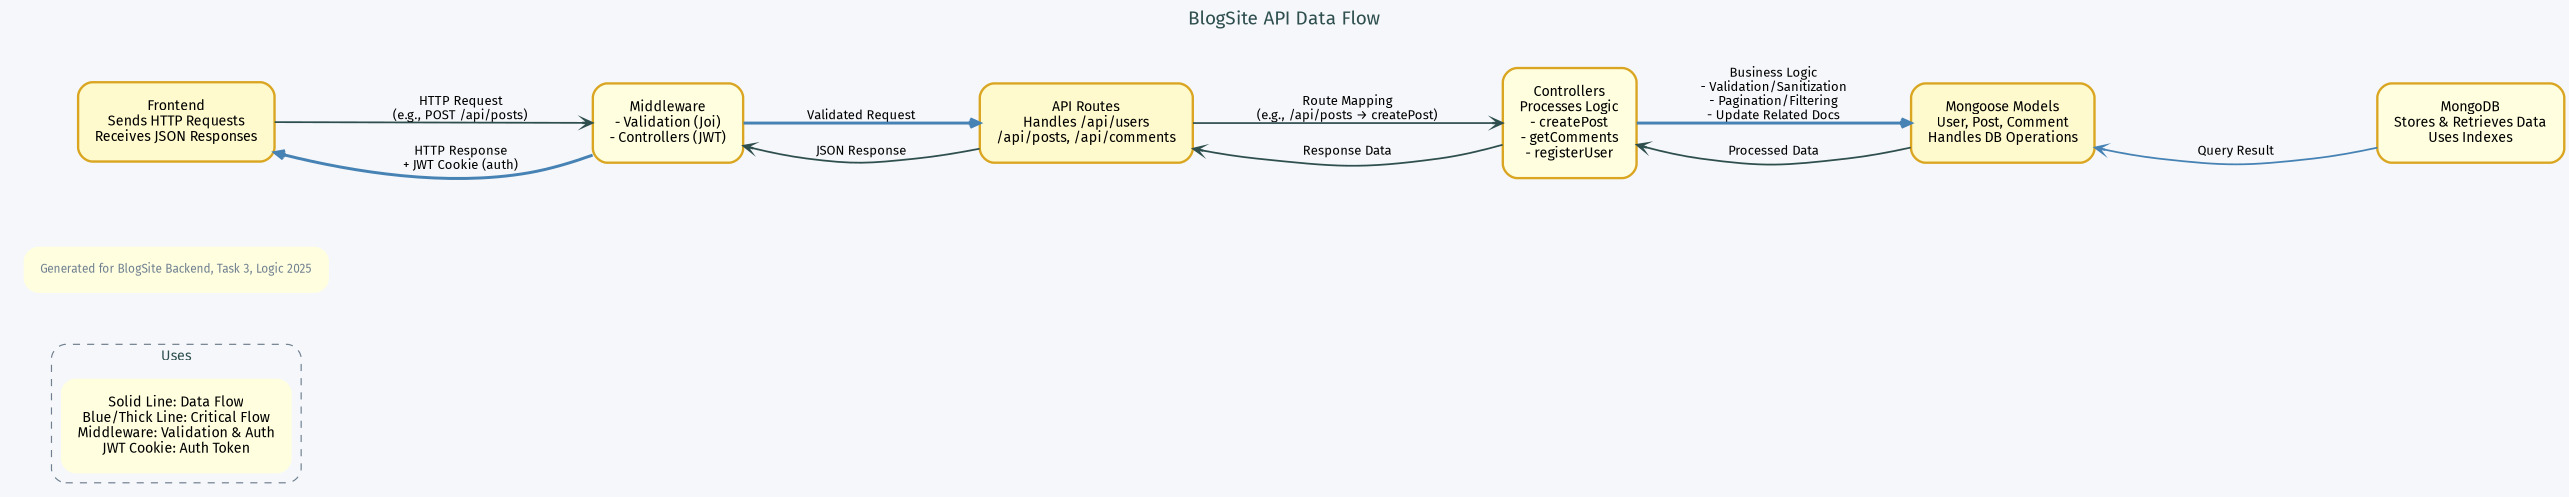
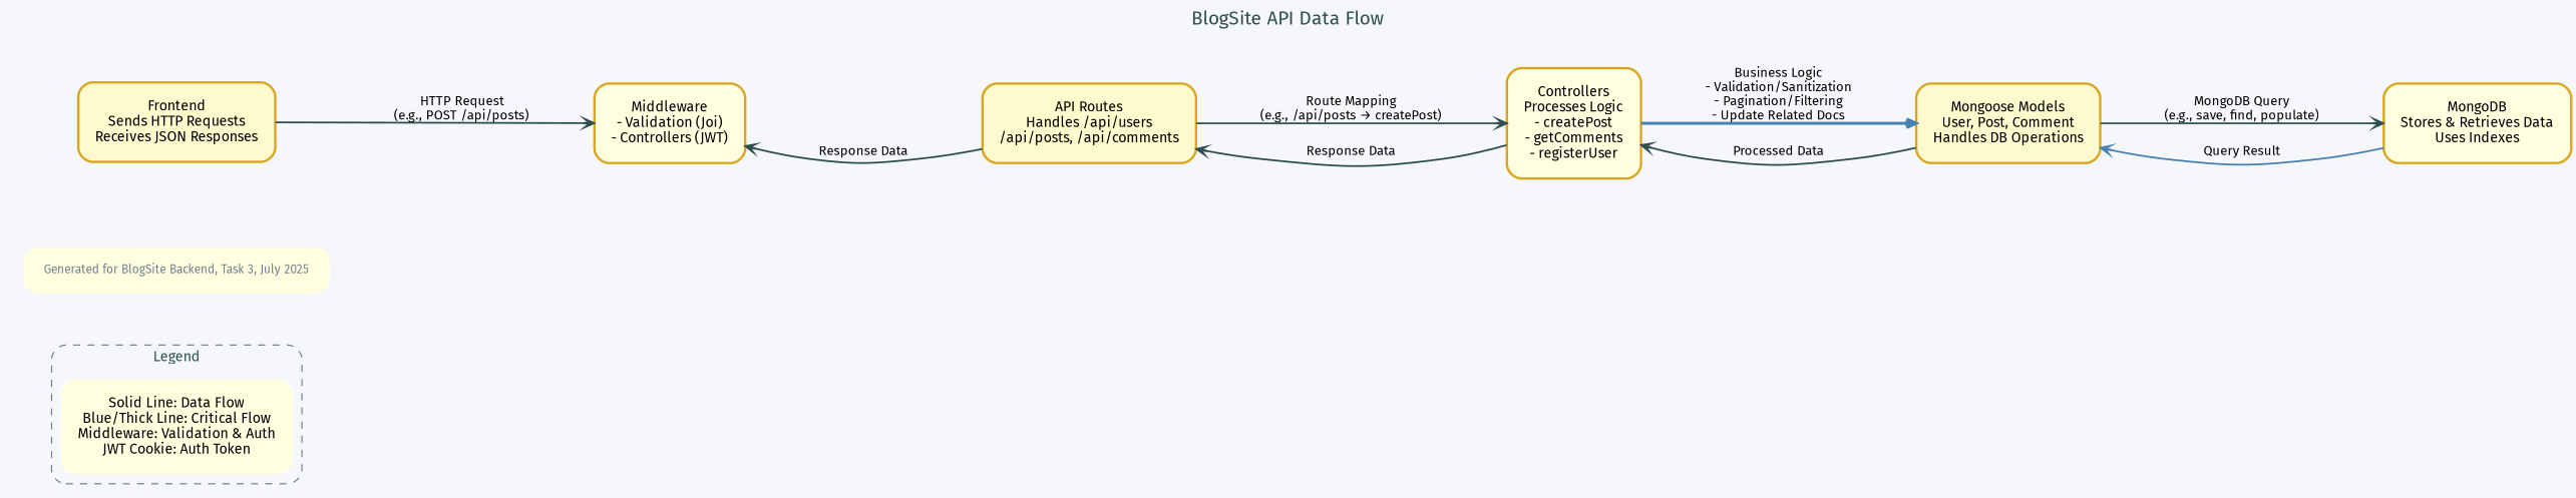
  digraph {
    bgcolor="#F5F7FA"
    fontcolor="#2F4F4F"
    fontname="Fira Sans"
    fontsize=16
    label="BlogSite API Data Flow"
    labelloc=t
    nodesep=1.0
    rankdir=LR
    ranksep=1.5
    splines=spline
    node [color="#DAA520" fillcolor="#FFFFE0" fontname="Fira Sans" fontsize=12 margin=0.2 penwidth=2 shape=box style="filled,rounded"]
    edge [arrowhead=vee arrowsize=0.8 color="#2F4F4F" fontname="Fira Sans" fontsize=11 penwidth=1.5 splines=spline style=solid]
    n1 [label="Solid Line: Data Flow\nBlue/Thick Line: Critical Flow\nMiddleware: Validation & Auth\nJWT Cookie: Auth Token" shape=plaintext]
-   n2 [fontcolor="#708090" fontsize=10 label="Generated for BlogSite Backend, Task 3, Logic 2025" shape=plaintext]
+   n2 [fontcolor="#708090" fontsize=10 label="Generated for BlogSite Backend, Task 3, July 2025" shape=plaintext]
    n3 [fillcolor="#FFFACD" label="Frontend\nSends HTTP Requests\nReceives JSON Responses"]
    n4 [label="Middleware\n- Validation (Joi)\n- Controllers (JWT)"]
    n5 [fillcolor="#FFFACD" label="API Routes\nHandles /api/users\n/api/posts, /api/comments"]
    n6 [label="Controllers\nProcesses Logic\n- createPost\n- getComments\n- registerUser"]
    n7 [fillcolor="#FFFACD" label="Mongoose Models\nUser, Post, Comment\nHandles DB Operations"]
    n8 [label="MongoDB\nStores & Retrieves Data\nUses Indexes"]
    subgraph cluster_1 {
      color="#708090"
      fillcolor="#F0F8FF"
      fontsize=12
-     label=Uses
+     label=Legend
      style="dashed,rounded"
      n1
    }
    subgraph cluster_2 {
      style=invis
      n2
    }
    n3 -> n4 [label="HTTP Request\n(e.g., POST /api/posts)"]
-   n4 -> n3 [color="#4682B4" label="HTTP Response\n+ JWT Cookie (auth)" penwidth=2.5]
-   n4 -> n5 [color="#4682B4" label="Validated Request" penwidth=2.5]
-   n5 -> n4 [label="JSON Response"]
+   n5 -> n4 [label="Response Data"]
    n5 -> n6 [label="Route Mapping\n(e.g., /api/posts → createPost)"]
    n6 -> n5 [label="Response Data"]
    n6 -> n7 [color="#4682B4" label="Business Logic\n- Validation/Sanitization\n- Pagination/Filtering\n- Update Related Docs" penwidth=2.5]
    n7 -> n6 [label="Processed Data"]
+   n7 -> n8 [label="MongoDB Query\n(e.g., save, find, populate)"]
    n8 -> n7 [color="#4682B4" label="Query Result"]
  }
